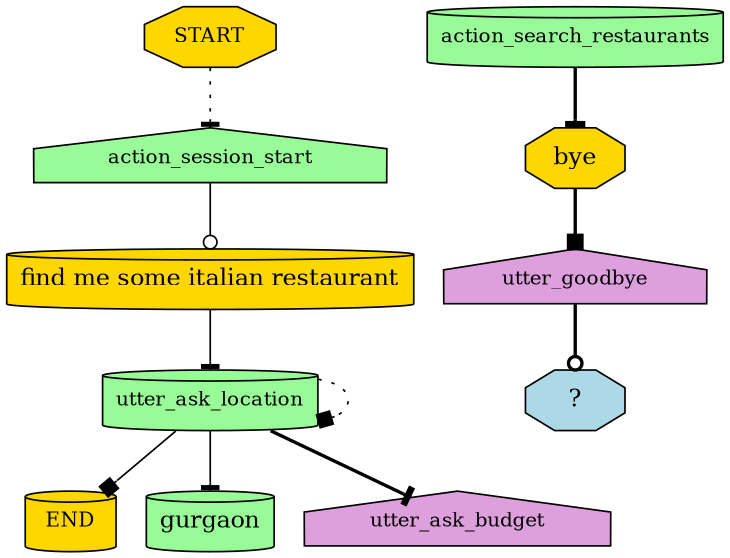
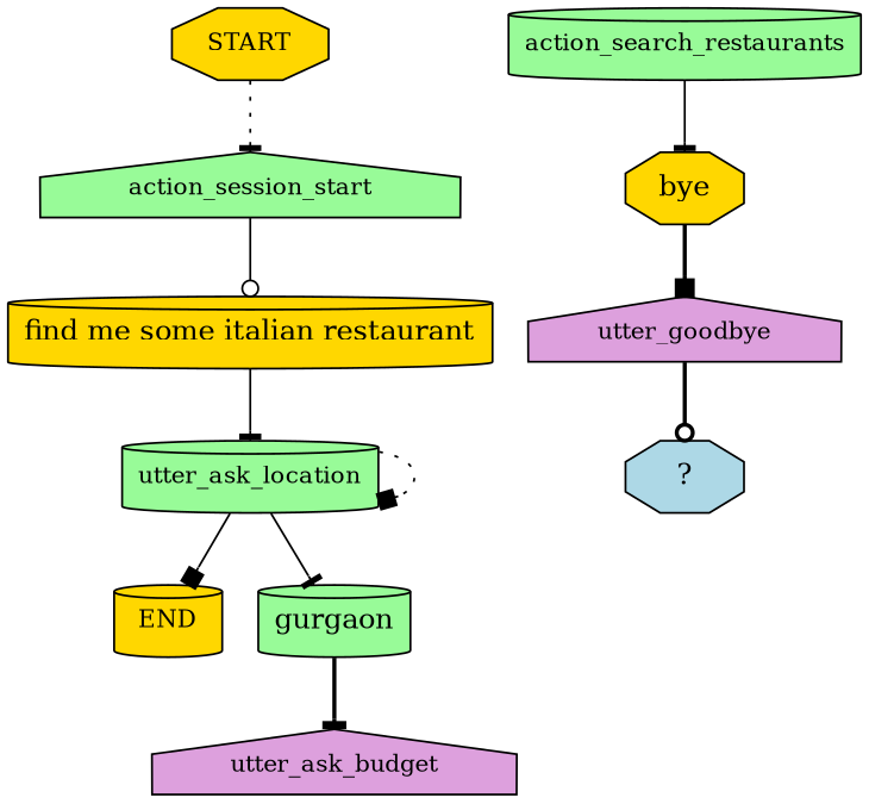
  digraph {
    node [fillcolor=gold fontsize=12 shape=cylinder style=filled]
    edge [arrowhead=tee style=solid]
    n1 [label=START shape=octagon]
    n2 [fillcolor=palegreen label=action_session_start shape=house]
    n3 [label=END]
    n4 [label="find me some italian restaurant" fontsize=""]
    n5 [fillcolor=palegreen label=utter_ask_location]
    n6 [fillcolor=palegreen label=gurgaon fontsize=""]
    n7 [fillcolor=plum label=utter_ask_budget shape=house]
    n8 [fillcolor=palegreen label=action_search_restaurants]
    n9 [label=bye shape=octagon fontsize=""]
    n10 [fillcolor=plum label=utter_goodbye shape=house]
    n11 [fillcolor=lightblue label="  ?  " shape=octagon fontsize=""]
    n1 -> n2 [style=dotted]
    n2 -> n4 [arrowhead=odot]
    n4 -> n5
    n5 -> n3 [arrowhead=box]
    n5 -> n5 [arrowhead=box style=dotted]
    n5 -> n6
-   n5 -> n7 [style=bold]
-   n8 -> n9 [style=bold]
+   n6 -> n7 [style=bold]
+   n8 -> n9
    n9 -> n10 [arrowhead=box style=bold]
    n10 -> n11 [arrowhead=odot style=bold]
  }
